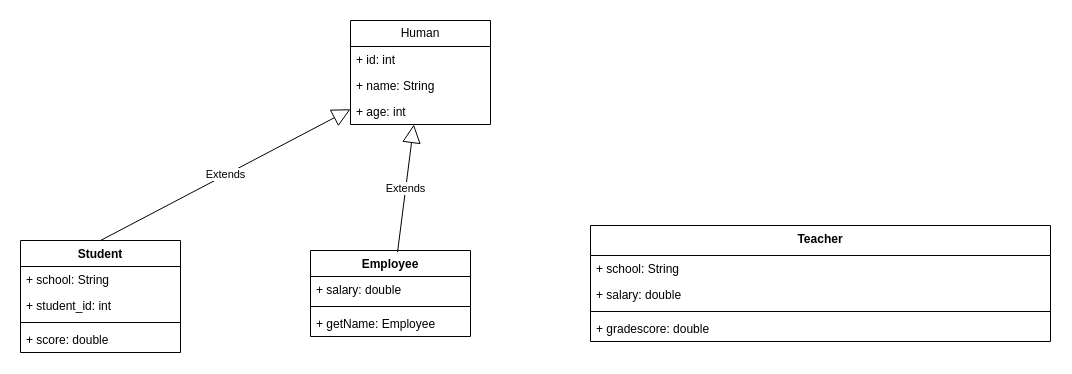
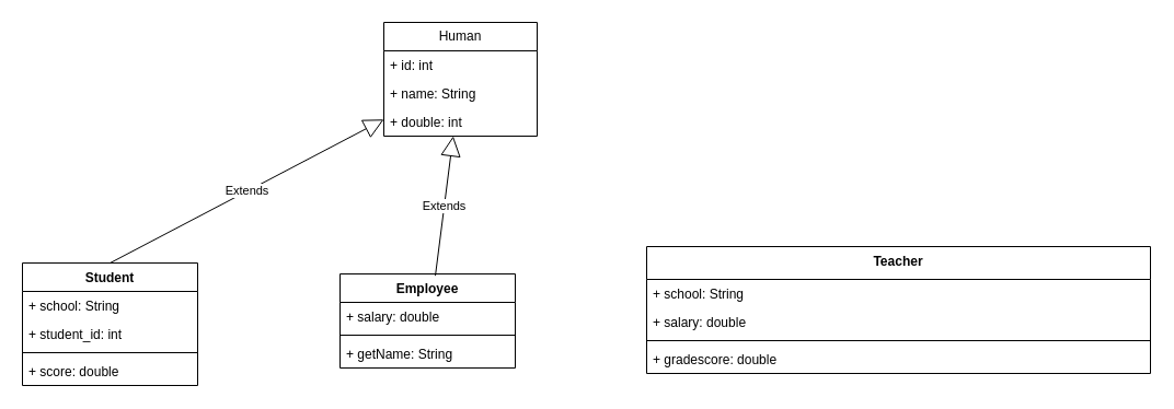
  <mxCell id="0" />
  <mxCell id="1" parent="0" />
  <mxCell id="2" value="Human" style="swimlane;fontStyle=0;childLayout=stackLayout;horizontal=1;startSize=26;fillColor=none;horizontalStack=0;resizeParent=1;resizeParentMax=0;resizeLast=0;collapsible=1;marginBottom=0;whiteSpace=wrap;html=1;" parent="1" vertex="1"><mxGeometry x="350" width="140" height="104" as="geometry" y="20" /></mxCell>
  <mxCell id="3" value="+ id: int" style="text;strokeColor=none;fillColor=none;align=left;verticalAlign=top;spacingLeft=4;spacingRight=4;overflow=hidden;rotatable=0;points=[[0,0.5],[1,0.5]];portConstraint=eastwest;whiteSpace=wrap;html=1;" parent="2" vertex="1"><mxGeometry y="26" width="140" height="26" as="geometry" /></mxCell>
  <mxCell id="4" value="+ name: String" style="text;strokeColor=none;fillColor=none;align=left;verticalAlign=top;spacingLeft=4;spacingRight=4;overflow=hidden;rotatable=0;points=[[0,0.5],[1,0.5]];portConstraint=eastwest;whiteSpace=wrap;html=1;" parent="2" vertex="1"><mxGeometry y="52" width="140" height="26" as="geometry" /></mxCell>
- <mxCell id="5" value="+ age: int" style="text;strokeColor=none;fillColor=none;align=left;verticalAlign=top;spacingLeft=4;spacingRight=4;overflow=hidden;rotatable=0;points=[[0,0.5],[1,0.5]];portConstraint=eastwest;whiteSpace=wrap;html=1;" parent="2" vertex="1"><mxGeometry y="78" width="140" height="26" as="geometry" /></mxCell>
+ <mxCell id="5" value="+ double: int" style="text;strokeColor=none;fillColor=none;align=left;verticalAlign=top;spacingLeft=4;spacingRight=4;overflow=hidden;rotatable=0;points=[[0,0.5],[1,0.5]];portConstraint=eastwest;whiteSpace=wrap;html=1;" parent="2" vertex="1"><mxGeometry y="78" width="140" height="26" as="geometry" /></mxCell>
  <mxCell id="6" value="Student" style="swimlane;fontStyle=1;align=center;verticalAlign=top;childLayout=stackLayout;horizontal=1;startSize=26;horizontalStack=0;resizeParent=1;resizeParentMax=0;resizeLast=0;collapsible=1;marginBottom=0;whiteSpace=wrap;html=1;" parent="1" vertex="1"><mxGeometry x="20" y="240" width="160" height="112" as="geometry" /></mxCell>
  <mxCell id="7" value="+ school: String" style="text;strokeColor=none;fillColor=none;align=left;verticalAlign=top;spacingLeft=4;spacingRight=4;overflow=hidden;rotatable=0;points=[[0,0.5],[1,0.5]];portConstraint=eastwest;whiteSpace=wrap;html=1;" vertex="1" parent="6"><mxGeometry y="26" width="160" height="26" as="geometry" /></mxCell>
  <mxCell id="8" value="+ student_id: int" style="text;strokeColor=none;fillColor=none;align=left;verticalAlign=top;spacingLeft=4;spacingRight=4;overflow=hidden;rotatable=0;points=[[0,0.5],[1,0.5]];portConstraint=eastwest;whiteSpace=wrap;html=1;" vertex="1" parent="6"><mxGeometry y="52" width="160" height="26" as="geometry" /></mxCell>
  <mxCell id="9" value="" style="line;strokeWidth=1;fillColor=none;align=left;verticalAlign=middle;spacingTop=-1;spacingLeft=3;spacingRight=3;rotatable=0;labelPosition=right;points=[];portConstraint=eastwest;strokeColor=inherit;" parent="6" vertex="1"><mxGeometry y="78" width="160" height="8" as="geometry" /></mxCell>
  <mxCell id="10" value="+ score: double" style="text;strokeColor=none;fillColor=none;align=left;verticalAlign=top;spacingLeft=4;spacingRight=4;overflow=hidden;rotatable=0;points=[[0,0.5],[1,0.5]];portConstraint=eastwest;whiteSpace=wrap;html=1;" parent="6" vertex="1"><mxGeometry y="86" width="160" height="26" as="geometry" /></mxCell>
  <mxCell id="11" value="Teacher" style="swimlane;fontStyle=1;align=center;verticalAlign=top;childLayout=stackLayout;horizontal=1;startSize=30;horizontalStack=0;resizeParent=1;resizeParentMax=0;resizeLast=0;collapsible=1;marginBottom=0;whiteSpace=wrap;html=1;" parent="1" vertex="1"><mxGeometry x="590" y="225" width="460" height="116" as="geometry"><mxRectangle x="600" y="220" width="80" height="30" as="alternateBounds" /></mxGeometry></mxCell>
  <mxCell id="12" value="+ school: String" style="text;strokeColor=none;fillColor=none;align=left;verticalAlign=top;spacingLeft=4;spacingRight=4;overflow=hidden;rotatable=0;points=[[0,0.5],[1,0.5]];portConstraint=eastwest;whiteSpace=wrap;html=1;" vertex="1" parent="11"><mxGeometry y="30" width="460" height="26" as="geometry" /></mxCell>
  <mxCell id="13" value="+ salary: double" style="text;strokeColor=none;fillColor=none;align=left;verticalAlign=top;spacingLeft=4;spacingRight=4;overflow=hidden;rotatable=0;points=[[0,0.5],[1,0.5]];portConstraint=eastwest;whiteSpace=wrap;html=1;" vertex="1" parent="11"><mxGeometry y="56" width="460" height="26" as="geometry" /></mxCell>
  <mxCell id="14" value="" style="line;strokeWidth=1;fillColor=none;align=left;verticalAlign=middle;spacingTop=-1;spacingLeft=3;spacingRight=3;rotatable=0;labelPosition=right;points=[];portConstraint=eastwest;strokeColor=inherit;" parent="11" vertex="1"><mxGeometry y="82" width="460" height="8" as="geometry" /></mxCell>
  <mxCell id="15" value="+ gradescore: double" style="text;strokeColor=none;fillColor=none;align=left;verticalAlign=top;spacingLeft=4;spacingRight=4;overflow=hidden;rotatable=0;points=[[0,0.5],[1,0.5]];portConstraint=eastwest;whiteSpace=wrap;html=1;" vertex="1" parent="11"><mxGeometry y="90" width="460" height="26" as="geometry" /></mxCell>
  <mxCell id="16" value="Employee" style="swimlane;fontStyle=1;align=center;verticalAlign=top;childLayout=stackLayout;horizontal=1;startSize=26;horizontalStack=0;resizeParent=1;resizeParentMax=0;resizeLast=0;collapsible=1;marginBottom=0;whiteSpace=wrap;html=1;" vertex="1" parent="1"><mxGeometry x="310" y="250" width="160" height="86" as="geometry" /></mxCell>
  <mxCell id="17" value="+ salary: double" style="text;strokeColor=none;fillColor=none;align=left;verticalAlign=top;spacingLeft=4;spacingRight=4;overflow=hidden;rotatable=0;points=[[0,0.5],[1,0.5]];portConstraint=eastwest;whiteSpace=wrap;html=1;" vertex="1" parent="16"><mxGeometry y="26" width="160" height="26" as="geometry" /></mxCell>
  <mxCell id="18" value="" style="line;strokeWidth=1;fillColor=none;align=left;verticalAlign=middle;spacingTop=-1;spacingLeft=3;spacingRight=3;rotatable=0;labelPosition=right;points=[];portConstraint=eastwest;strokeColor=inherit;" vertex="1" parent="16"><mxGeometry y="52" width="160" height="8" as="geometry" /></mxCell>
- <mxCell id="19" value="+ getName: Employee" style="text;strokeColor=none;fillColor=none;align=left;verticalAlign=top;spacingLeft=4;spacingRight=4;overflow=hidden;rotatable=0;points=[[0,0.5],[1,0.5]];portConstraint=eastwest;whiteSpace=wrap;html=1;" vertex="1" parent="16"><mxGeometry y="60" width="160" height="26" as="geometry" /></mxCell>
+ <mxCell id="19" value="+ getName: String" style="text;strokeColor=none;fillColor=none;align=left;verticalAlign=top;spacingLeft=4;spacingRight=4;overflow=hidden;rotatable=0;points=[[0,0.5],[1,0.5]];portConstraint=eastwest;whiteSpace=wrap;html=1;" vertex="1" parent="16"><mxGeometry y="60" width="160" height="26" as="geometry" /></mxCell>
  <mxCell id="20" value="Extends" style="endArrow=block;endSize=16;endFill=0;html=1;rounded=0;exitX=0.5;exitY=0;exitDx=0;exitDy=0;" edge="1" parent="1" source="6" target="2"><mxGeometry width="160" relative="1" as="geometry"><mxPoint x="120" y="140" as="sourcePoint" /><mxPoint x="280" y="140" as="targetPoint" /></mxGeometry></mxCell>
  <mxCell id="21" value="Extends" style="endArrow=block;endSize=16;endFill=0;html=1;rounded=0;exitX=0.544;exitY=0.019;exitDx=0;exitDy=0;exitPerimeter=0;" edge="1" parent="1" source="16" target="2"><mxGeometry width="160" relative="1" as="geometry"><mxPoint x="390" y="320" as="sourcePoint" /><mxPoint x="550" y="320" as="targetPoint" /></mxGeometry></mxCell>
